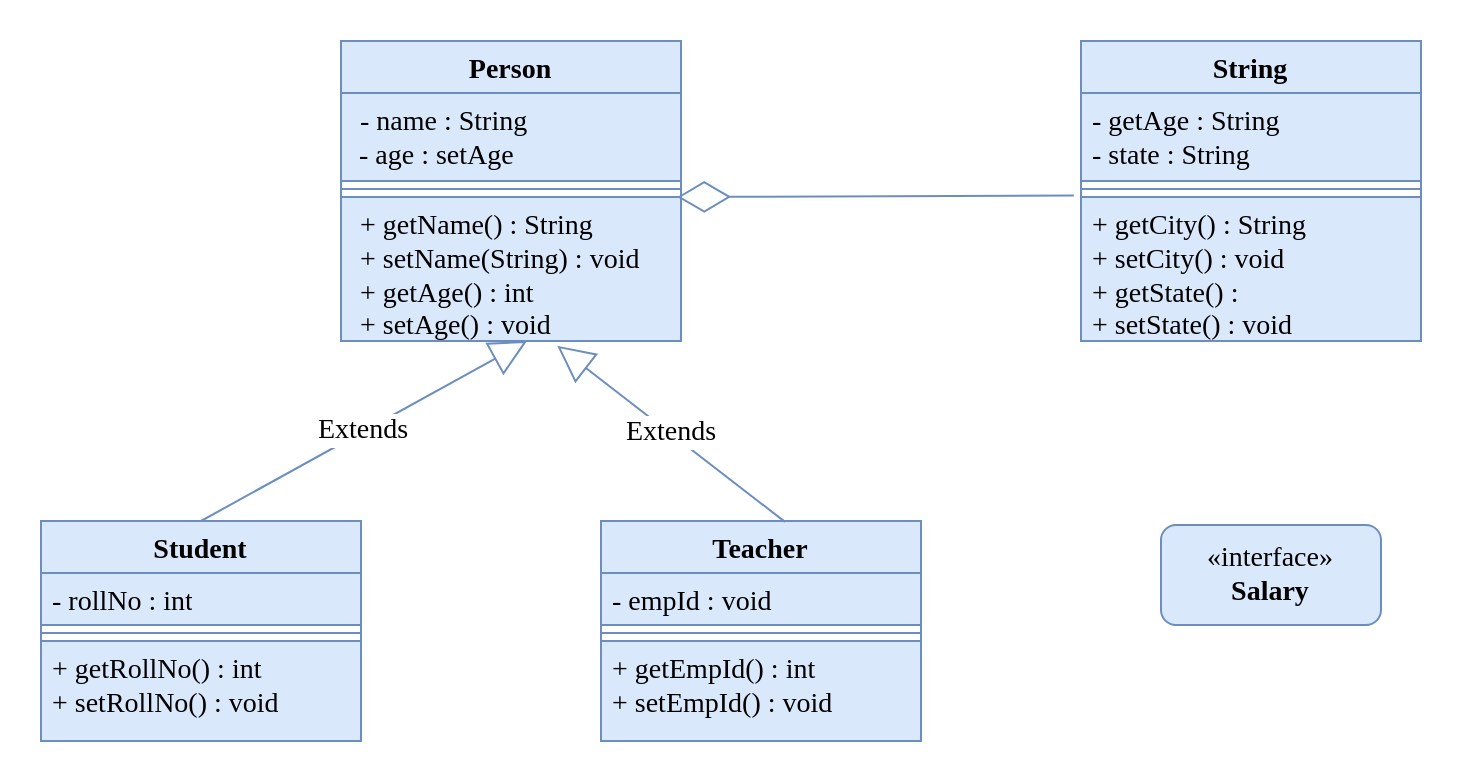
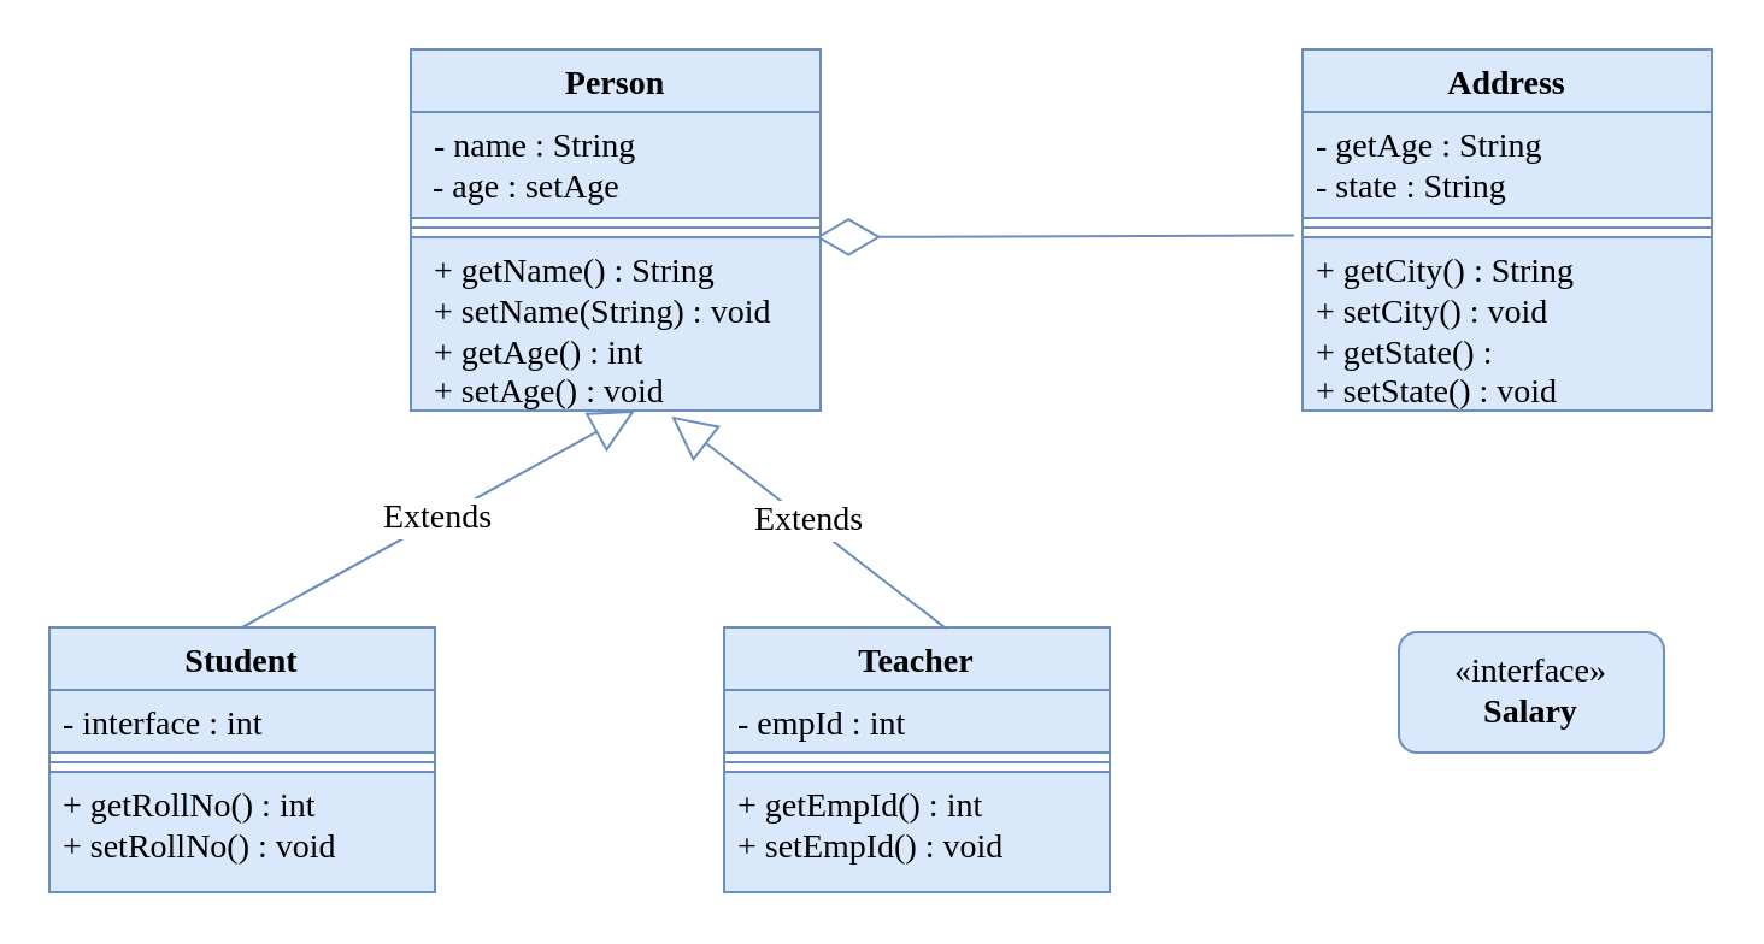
  <mxCell id="0" />
  <mxCell id="1" parent="0" />
  <mxCell id="2" value="&lt;b style=&quot;border-color: var(--border-color); font-size: 14px;&quot;&gt;Person&lt;/b&gt;" style="swimlane;fontStyle=1;align=center;verticalAlign=top;childLayout=stackLayout;horizontal=1;startSize=26;horizontalStack=0;resizeParent=1;resizeParentMax=0;resizeLast=0;collapsible=1;marginBottom=0;whiteSpace=wrap;html=1;fontFamily=Times New Roman;fillColor=#dae8fc;strokeColor=#6c8ebf;fontSize=14;" vertex="1" parent="1"><mxGeometry x="170" y="20" width="170" height="150" as="geometry" /></mxCell>
  <mxCell id="3" value="&lt;p style=&quot;border-color: var(--border-color); margin: 0px 0px 0px 4px; font-size: 14px;&quot;&gt;- name : String&lt;/p&gt;&lt;div style=&quot;font-size: 14px;&quot;&gt;&amp;nbsp;- age : setAge&lt;br style=&quot;font-size: 14px;&quot;&gt;&lt;/div&gt;&lt;div style=&quot;font-size: 14px;&quot;&gt;&lt;br style=&quot;font-size: 14px;&quot;&gt;&lt;/div&gt;" style="text;fillColor=#dae8fc;align=left;verticalAlign=top;spacingLeft=4;spacingRight=4;overflow=hidden;rotatable=0;points=[[0,0.5],[1,0.5]];portConstraint=eastwest;whiteSpace=wrap;html=1;fontFamily=Times New Roman;strokeColor=#6c8ebf;fontSize=14;" vertex="1" parent="2"><mxGeometry y="26" width="170" height="44" as="geometry" /></mxCell>
  <mxCell id="4" value="" style="line;strokeWidth=1;fillColor=#dae8fc;align=left;verticalAlign=middle;spacingTop=-1;spacingLeft=3;spacingRight=3;rotatable=0;labelPosition=right;points=[];portConstraint=eastwest;fontFamily=Times New Roman;strokeColor=#6c8ebf;fontSize=14;" vertex="1" parent="2"><mxGeometry y="70" width="170" height="8" as="geometry" /></mxCell>
  <mxCell id="5" value="&lt;p style=&quot;border-color: var(--border-color); margin: 0px 0px 0px 4px; font-size: 14px;&quot;&gt;+ getName() : String&lt;/p&gt;&lt;p style=&quot;border-color: var(--border-color); margin: 0px 0px 0px 4px; font-size: 14px;&quot;&gt;+ setName(String) : void&lt;/p&gt;&lt;p style=&quot;border-color: var(--border-color); margin: 0px 0px 0px 4px; font-size: 14px;&quot;&gt;+ getAge() : int&lt;/p&gt;&lt;p style=&quot;border-color: var(--border-color); margin: 0px 0px 0px 4px; font-size: 14px;&quot;&gt;+ setAge() : void&lt;/p&gt;" style="text;fillColor=#dae8fc;align=left;verticalAlign=top;spacingLeft=4;spacingRight=4;overflow=hidden;rotatable=0;points=[[0,0.5],[1,0.5]];portConstraint=eastwest;whiteSpace=wrap;html=1;fontFamily=Times New Roman;strokeColor=#6c8ebf;fontSize=14;" vertex="1" parent="2"><mxGeometry y="78" width="170" height="72" as="geometry" /></mxCell>
  <mxCell id="6" value="Student" style="swimlane;fontStyle=1;align=center;verticalAlign=top;childLayout=stackLayout;horizontal=1;startSize=26;horizontalStack=0;resizeParent=1;resizeParentMax=0;resizeLast=0;collapsible=1;marginBottom=0;whiteSpace=wrap;html=1;fontFamily=Times New Roman;fillColor=#dae8fc;strokeColor=#6c8ebf;fontSize=14;" vertex="1" parent="1"><mxGeometry x="20" y="260" width="160" height="110" as="geometry" /></mxCell>
- <mxCell id="7" value="- rollNo : int" style="text;fillColor=#dae8fc;align=left;verticalAlign=top;spacingLeft=4;spacingRight=4;overflow=hidden;rotatable=0;points=[[0,0.5],[1,0.5]];portConstraint=eastwest;whiteSpace=wrap;html=1;fontFamily=Times New Roman;strokeColor=#6c8ebf;fontSize=14;" vertex="1" parent="6"><mxGeometry y="26" width="160" height="26" as="geometry" /></mxCell>
+ <mxCell id="7" value="- interface : int" style="text;fillColor=#dae8fc;align=left;verticalAlign=top;spacingLeft=4;spacingRight=4;overflow=hidden;rotatable=0;points=[[0,0.5],[1,0.5]];portConstraint=eastwest;whiteSpace=wrap;html=1;fontFamily=Times New Roman;strokeColor=#6c8ebf;fontSize=14;" vertex="1" parent="6"><mxGeometry y="26" width="160" height="26" as="geometry" /></mxCell>
  <mxCell id="8" value="" style="line;strokeWidth=1;fillColor=#dae8fc;align=left;verticalAlign=middle;spacingTop=-1;spacingLeft=3;spacingRight=3;rotatable=0;labelPosition=right;points=[];portConstraint=eastwest;fontFamily=Times New Roman;strokeColor=#6c8ebf;fontSize=14;" vertex="1" parent="6"><mxGeometry y="52" width="160" height="8" as="geometry" /></mxCell>
  <mxCell id="9" value="+ getRollNo() : int&lt;br style=&quot;font-size: 14px;&quot;&gt;+ setRollNo() : void" style="text;fillColor=#dae8fc;align=left;verticalAlign=top;spacingLeft=4;spacingRight=4;overflow=hidden;rotatable=0;points=[[0,0.5],[1,0.5]];portConstraint=eastwest;whiteSpace=wrap;html=1;fontFamily=Times New Roman;strokeColor=#6c8ebf;fontSize=14;" vertex="1" parent="6"><mxGeometry y="60" width="160" height="50" as="geometry" /></mxCell>
  <mxCell id="10" value="Teacher" style="swimlane;fontStyle=1;align=center;verticalAlign=top;childLayout=stackLayout;horizontal=1;startSize=26;horizontalStack=0;resizeParent=1;resizeParentMax=0;resizeLast=0;collapsible=1;marginBottom=0;whiteSpace=wrap;html=1;fontFamily=Times New Roman;fillColor=#dae8fc;strokeColor=#6c8ebf;fontSize=14;" vertex="1" parent="1"><mxGeometry x="300" y="260" width="160" height="110" as="geometry" /></mxCell>
- <mxCell id="11" value="- empId : void" style="text;fillColor=#dae8fc;align=left;verticalAlign=top;spacingLeft=4;spacingRight=4;overflow=hidden;rotatable=0;points=[[0,0.5],[1,0.5]];portConstraint=eastwest;whiteSpace=wrap;html=1;fontFamily=Times New Roman;strokeColor=#6c8ebf;fontSize=14;" vertex="1" parent="10"><mxGeometry y="26" width="160" height="26" as="geometry" /></mxCell>
+ <mxCell id="11" value="- empId : int" style="text;fillColor=#dae8fc;align=left;verticalAlign=top;spacingLeft=4;spacingRight=4;overflow=hidden;rotatable=0;points=[[0,0.5],[1,0.5]];portConstraint=eastwest;whiteSpace=wrap;html=1;fontFamily=Times New Roman;strokeColor=#6c8ebf;fontSize=14;" vertex="1" parent="10"><mxGeometry y="26" width="160" height="26" as="geometry" /></mxCell>
  <mxCell id="12" value="" style="line;strokeWidth=1;fillColor=#dae8fc;align=left;verticalAlign=middle;spacingTop=-1;spacingLeft=3;spacingRight=3;rotatable=0;labelPosition=right;points=[];portConstraint=eastwest;fontFamily=Times New Roman;strokeColor=#6c8ebf;fontSize=14;" vertex="1" parent="10"><mxGeometry y="52" width="160" height="8" as="geometry" /></mxCell>
  <mxCell id="13" value="+ getEmpId() : int&amp;nbsp;&lt;br style=&quot;font-size: 14px;&quot;&gt;+ setEmpId() : void" style="text;fillColor=#dae8fc;align=left;verticalAlign=top;spacingLeft=4;spacingRight=4;overflow=hidden;rotatable=0;points=[[0,0.5],[1,0.5]];portConstraint=eastwest;whiteSpace=wrap;html=1;fontFamily=Times New Roman;strokeColor=#6c8ebf;fontSize=14;" vertex="1" parent="10"><mxGeometry y="60" width="160" height="50" as="geometry" /></mxCell>
  <mxCell id="14" value="Extends" style="endArrow=block;endSize=16;endFill=0;html=1;rounded=0;entryX=0.547;entryY=1;entryDx=0;entryDy=0;entryPerimeter=0;exitX=0.5;exitY=0;exitDx=0;exitDy=0;fontFamily=Times New Roman;fillColor=#dae8fc;strokeColor=#6c8ebf;fontSize=14;" edge="1" parent="1" source="6" target="5"><mxGeometry width="160" relative="1" as="geometry"><mxPoint x="340" y="250" as="sourcePoint" /><mxPoint x="500" y="250" as="targetPoint" /></mxGeometry></mxCell>
  <mxCell id="15" value="Extends" style="endArrow=block;endSize=16;endFill=0;html=1;rounded=0;exitX=0.575;exitY=0.004;exitDx=0;exitDy=0;entryX=0.636;entryY=1.033;entryDx=0;entryDy=0;entryPerimeter=0;exitPerimeter=0;fontFamily=Times New Roman;fillColor=#dae8fc;strokeColor=#6c8ebf;fontSize=14;" edge="1" parent="1" source="10" target="5"><mxGeometry width="160" relative="1" as="geometry"><mxPoint x="525.94" y="255.97" as="sourcePoint" /><mxPoint x="410" y="170.002" as="targetPoint" /></mxGeometry></mxCell>
- <mxCell id="16" value="String" style="swimlane;fontStyle=1;align=center;verticalAlign=top;childLayout=stackLayout;horizontal=1;startSize=26;horizontalStack=0;resizeParent=1;resizeParentMax=0;resizeLast=0;collapsible=1;marginBottom=0;whiteSpace=wrap;html=1;fontFamily=Times New Roman;fillColor=#dae8fc;strokeColor=#6c8ebf;fontSize=14;" vertex="1" parent="1"><mxGeometry x="540" y="20" width="170" height="150" as="geometry"><mxRectangle x="600" y="40" width="90" height="30" as="alternateBounds" /></mxGeometry></mxCell>
+ <mxCell id="16" value="Address" style="swimlane;fontStyle=1;align=center;verticalAlign=top;childLayout=stackLayout;horizontal=1;startSize=26;horizontalStack=0;resizeParent=1;resizeParentMax=0;resizeLast=0;collapsible=1;marginBottom=0;whiteSpace=wrap;html=1;fontFamily=Times New Roman;fillColor=#dae8fc;strokeColor=#6c8ebf;fontSize=14;" vertex="1" parent="1"><mxGeometry x="540" y="20" width="170" height="150" as="geometry"><mxRectangle x="600" y="40" width="90" height="30" as="alternateBounds" /></mxGeometry></mxCell>
  <mxCell id="17" value="- getAge : String&lt;br style=&quot;font-size: 14px;&quot;&gt;- state : String" style="text;fillColor=#dae8fc;align=left;verticalAlign=top;spacingLeft=4;spacingRight=4;overflow=hidden;rotatable=0;points=[[0,0.5],[1,0.5]];portConstraint=eastwest;whiteSpace=wrap;html=1;fontFamily=Times New Roman;strokeColor=#6c8ebf;fontSize=14;" vertex="1" parent="16"><mxGeometry y="26" width="170" height="44" as="geometry" /></mxCell>
  <mxCell id="18" value="" style="line;strokeWidth=1;fillColor=#dae8fc;align=left;verticalAlign=middle;spacingTop=-1;spacingLeft=3;spacingRight=3;rotatable=0;labelPosition=right;points=[];portConstraint=eastwest;fontFamily=Times New Roman;strokeColor=#6c8ebf;fontSize=14;" vertex="1" parent="16"><mxGeometry y="70" width="170" height="8" as="geometry" /></mxCell>
  <mxCell id="19" value="+ getCity() : String&lt;br style=&quot;font-size: 14px;&quot;&gt;+ setCity() : void&lt;br style=&quot;font-size: 14px;&quot;&gt;+ getState() :&amp;nbsp;&lt;br style=&quot;font-size: 14px;&quot;&gt;+ setState() : void" style="text;fillColor=#dae8fc;align=left;verticalAlign=top;spacingLeft=4;spacingRight=4;overflow=hidden;rotatable=0;points=[[0,0.5],[1,0.5]];portConstraint=eastwest;whiteSpace=wrap;html=1;fontFamily=Times New Roman;strokeColor=#6c8ebf;fontSize=14;" vertex="1" parent="16"><mxGeometry y="78" width="170" height="72" as="geometry" /></mxCell>
  <mxCell id="20" value="«interface»&lt;br style=&quot;font-size: 14px;&quot;&gt;&lt;b style=&quot;font-size: 14px;&quot;&gt;Salary&lt;/b&gt;" style="html=1;whiteSpace=wrap;fontFamily=Times New Roman;fillColor=#dae8fc;strokeColor=#6c8ebf;fontSize=14;rounded=1;" vertex="1" parent="1"><mxGeometry x="580" y="262" width="110" height="50" as="geometry" /></mxCell>
  <mxCell id="21" value="" style="endArrow=diamondThin;endFill=0;endSize=24;html=1;rounded=0;exitX=-0.021;exitY=-0.011;exitDx=0;exitDy=0;exitPerimeter=0;entryX=0.989;entryY=0;entryDx=0;entryDy=0;entryPerimeter=0;fontFamily=Times New Roman;fillColor=#dae8fc;strokeColor=#6c8ebf;fontSize=14;" edge="1" parent="1" source="19" target="5"><mxGeometry width="160" relative="1" as="geometry"><mxPoint x="500" y="250" as="sourcePoint" /><mxPoint x="340" y="250" as="targetPoint" /></mxGeometry></mxCell>
